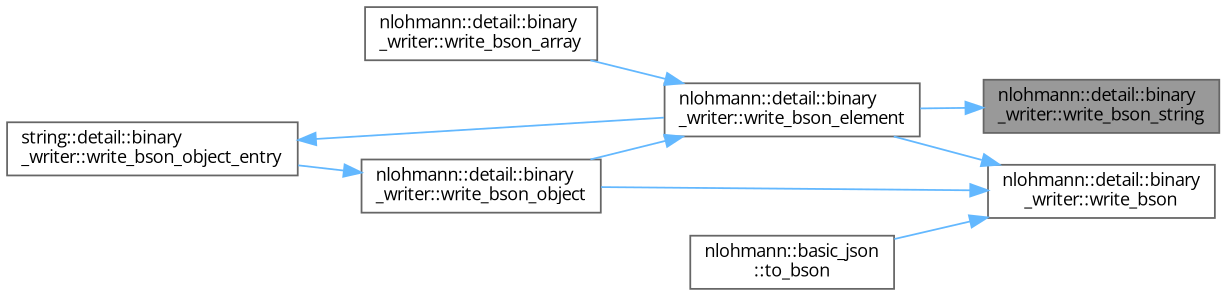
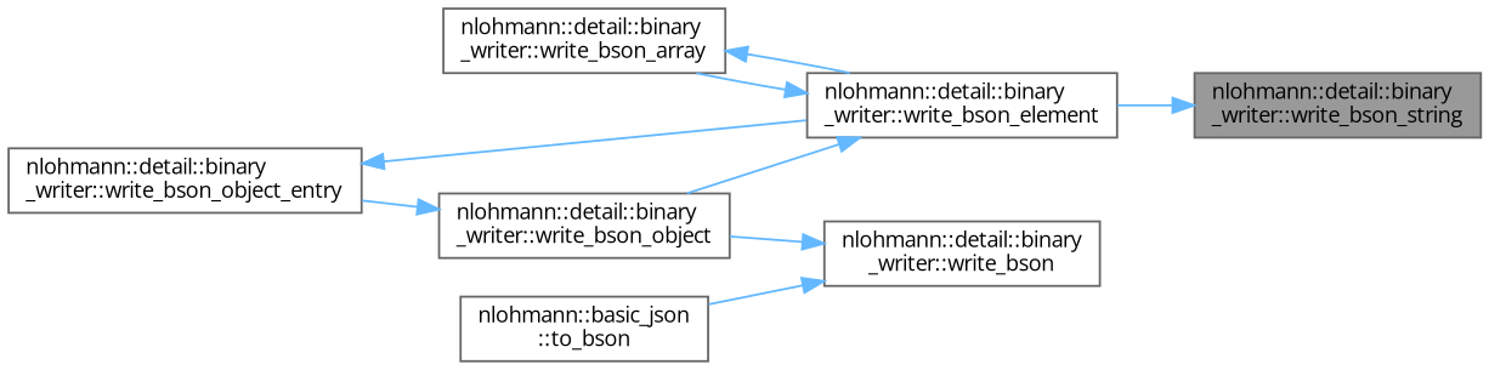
  digraph {
    fontname="Open Sans"
    rankdir=RL
    node [color=grey40 fillcolor=white fontname="Open Sans" fontsize=10 shape=box style=filled]
    edge [color=steelblue1 dir=back fontname="Open Sans" fontsize=10 labelfontname=Helvetica labelfontsize=10 style=solid]
    n1 [color=gray40 fillcolor=grey60 fontcolor=black height=0.2 label="nlohmann::detail::binary\l_writer::write_bson_string" width=0.4]
    n2 [height=0.2 label="nlohmann::detail::binary\l_writer::write_bson_element" width=0.4]
    n3 [height=0.2 label="nlohmann::detail::binary\l_writer::write_bson_array" width=0.4]
    n4 [height=0.2 label="nlohmann::detail::binary\l_writer::write_bson_object" width=0.4]
-   n5 [height=0.2 label="string::detail::binary\l_writer::write_bson_object_entry" width=0.4]
+   n5 [height=0.2 label="nlohmann::detail::binary\l_writer::write_bson_object_entry" width=0.4]
    n6 [height=0.2 label="nlohmann::detail::binary\l_writer::write_bson" width=0.4]
    n7 [height=0.2 label="nlohmann::basic_json\l::to_bson" width=0.4]
    n1 -> n2
    n2 -> n3
    n2 -> n4
-   n6 -> n2
+   n3 -> n2
    n4 -> n5
    n5 -> n2
    n6 -> n4
    n6 -> n7
  }
